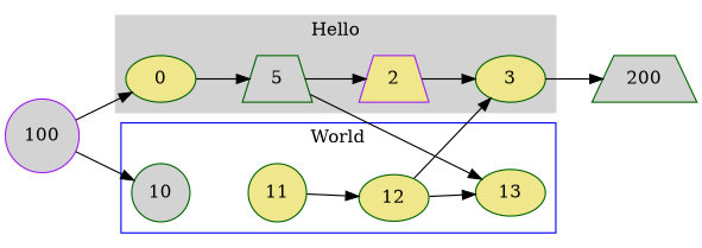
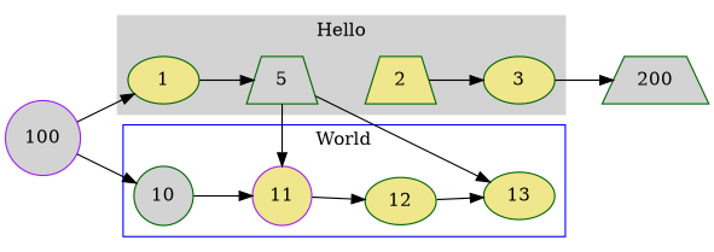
  digraph {
    rankdir=LR
    node [color=darkgreen fillcolor=khaki shape=ellipse style=filled]
-   0
+   0 [label=1]
    n2 [fillcolor=lightgrey label=5 shape=trapezium]
-   2 [color=purple shape=trapezium]
+   2 [shape=trapezium]
    3
    10 [fillcolor=lightgrey shape=circle]
-   11 [shape=circle]
+   11 [color=purple shape=circle]
    12
    13
    200 [fillcolor=lightgrey shape=trapezium]
    100 [color=purple fillcolor=lightgrey shape=circle]
    subgraph cluster_1 {
      color=lightgrey
      label=Hello
      style=filled
      0
      n2
      2
      3
    }
    subgraph cluster_2 {
      color=blue
      label=World
      10
      11
      12
      13
    }
    0 -> n2
-   n2 -> 2
+   n2 -> 11
    n2 -> 13
    2 -> 3
    3 -> 200
+   10 -> 11
    11 -> 12
-   12 -> 3
    12 -> 13
    100 -> 0
    100 -> 10
  }
